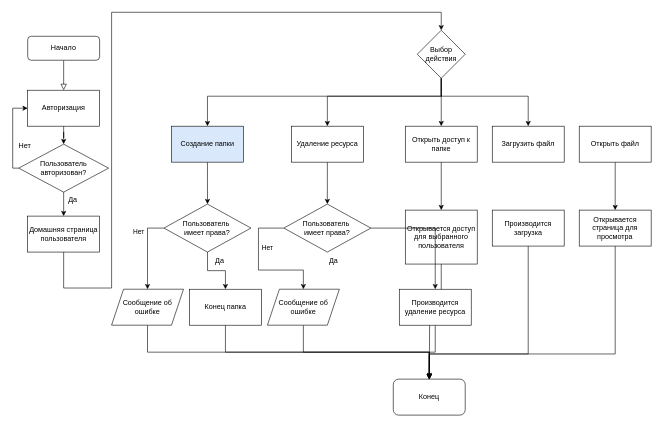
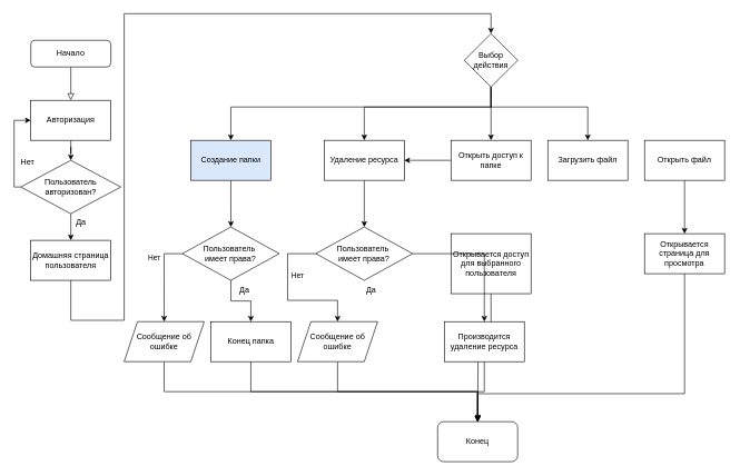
  <mxCell id="0" />
  <mxCell id="1" parent="0" />
  <mxCell id="2" value="" style="rounded=0;html=1;jettySize=auto;orthogonalLoop=1;fontSize=11;endArrow=block;endFill=0;endSize=8;strokeWidth=1;shadow=0;labelBackgroundColor=none;edgeStyle=orthogonalEdgeStyle;" parent="1" source="3" edge="1"><mxGeometry relative="1" as="geometry"><mxPoint x="105" y="150" as="targetPoint" /></mxGeometry></mxCell>
  <mxCell id="3" value="Начало" style="rounded=1;whiteSpace=wrap;html=1;fontSize=12;glass=0;strokeWidth=1;shadow=0;" parent="1" vertex="1"><mxGeometry x="45" y="60" width="120" height="40" as="geometry" /></mxCell>
  <mxCell id="4" value="" style="edgeStyle=orthogonalEdgeStyle;rounded=0;orthogonalLoop=1;jettySize=auto;html=1;" edge="1" parent="1" source="5" target="8"><mxGeometry relative="1" as="geometry" /></mxCell>
  <mxCell id="5" value="Авторизация" style="rounded=0;whiteSpace=wrap;html=1;" vertex="1" parent="1"><mxGeometry x="45" y="150" width="120" height="60" as="geometry" /></mxCell>
  <mxCell id="6" style="edgeStyle=orthogonalEdgeStyle;rounded=0;orthogonalLoop=1;jettySize=auto;html=1;entryX=0;entryY=0.5;entryDx=0;entryDy=0;" edge="1" parent="1" source="8" target="5"><mxGeometry relative="1" as="geometry"><Array as="points"><mxPoint x="20" y="280" /><mxPoint x="20" y="180" /></Array></mxGeometry></mxCell>
  <mxCell id="7" value="" style="edgeStyle=orthogonalEdgeStyle;rounded=0;orthogonalLoop=1;jettySize=auto;html=1;" edge="1" parent="1" source="8" target="10"><mxGeometry relative="1" as="geometry" /></mxCell>
  <mxCell id="8" value="Пользователь авторизован?" style="rhombus;whiteSpace=wrap;html=1;" vertex="1" parent="1"><mxGeometry x="30" y="240" width="150" height="80" as="geometry" /></mxCell>
  <mxCell id="9" style="edgeStyle=orthogonalEdgeStyle;rounded=0;orthogonalLoop=1;jettySize=auto;html=1;exitX=0.5;exitY=1;exitDx=0;exitDy=0;entryX=0.5;entryY=0;entryDx=0;entryDy=0;" edge="1" parent="1" source="10" target="15"><mxGeometry relative="1" as="geometry"><Array as="points"><mxPoint x="105" y="480" /><mxPoint x="185" y="480" /><mxPoint x="185" y="20" /><mxPoint x="735" y="20" /></Array></mxGeometry></mxCell>
  <mxCell id="10" value="Домашняя страница&lt;div&gt;пользователя&lt;/div&gt;" style="whiteSpace=wrap;html=1;" vertex="1" parent="1"><mxGeometry x="45" y="360" width="120" height="60" as="geometry" /></mxCell>
  <mxCell id="11" style="edgeStyle=orthogonalEdgeStyle;rounded=0;orthogonalLoop=1;jettySize=auto;html=1;entryX=0.5;entryY=0;entryDx=0;entryDy=0;" edge="1" parent="1" source="15" target="21"><mxGeometry relative="1" as="geometry"><Array as="points"><mxPoint x="734.91" y="160" /><mxPoint x="544.91" y="160" /></Array></mxGeometry></mxCell>
  <mxCell id="12" style="edgeStyle=orthogonalEdgeStyle;rounded=0;orthogonalLoop=1;jettySize=auto;html=1;entryX=0.5;entryY=0;entryDx=0;entryDy=0;" edge="1" parent="1" source="15" target="22"><mxGeometry relative="1" as="geometry"><Array as="points"><mxPoint x="735" y="160" /><mxPoint x="880" y="160" /></Array></mxGeometry></mxCell>
  <mxCell id="13" style="edgeStyle=orthogonalEdgeStyle;rounded=0;orthogonalLoop=1;jettySize=auto;html=1;entryX=0.5;entryY=0;entryDx=0;entryDy=0;" edge="1" parent="1" source="15" target="17"><mxGeometry relative="1" as="geometry" /></mxCell>
  <mxCell id="14" style="edgeStyle=orthogonalEdgeStyle;rounded=0;orthogonalLoop=1;jettySize=auto;html=1;entryX=0.5;entryY=0;entryDx=0;entryDy=0;" edge="1" parent="1" source="15" target="19"><mxGeometry relative="1" as="geometry"><Array as="points"><mxPoint x="734.91" y="160" /><mxPoint x="344.91" y="160" /></Array></mxGeometry></mxCell>
  <mxCell id="15" value="Выбор действия" style="rhombus;whiteSpace=wrap;html=1;" vertex="1" parent="1"><mxGeometry x="694.91" y="50" width="80" height="80" as="geometry" /></mxCell>
- <mxCell id="16" value="" style="edgeStyle=orthogonalEdgeStyle;rounded=0;orthogonalLoop=1;jettySize=auto;html=1;" edge="1" parent="1" source="17" target="27"><mxGeometry relative="1" as="geometry" /></mxCell>
+ <mxCell id="16" value="" style="edgeStyle=orthogonalEdgeStyle;rounded=0;orthogonalLoop=1;jettySize=auto;html=1;" edge="1" parent="1" source="17" target="21"><mxGeometry relative="1" as="geometry" /></mxCell>
  <mxCell id="17" value="Открыть доступ к папке" style="whiteSpace=wrap;html=1;" vertex="1" parent="1"><mxGeometry x="674.91" y="210" width="120" height="60" as="geometry" /></mxCell>
  <mxCell id="18" style="edgeStyle=orthogonalEdgeStyle;rounded=0;orthogonalLoop=1;jettySize=auto;html=1;exitX=0.5;exitY=1;exitDx=0;exitDy=0;" edge="1" parent="1" source="19" target="35"><mxGeometry relative="1" as="geometry" /></mxCell>
  <mxCell id="19" value="Создание папки" style="whiteSpace=wrap;html=1;fillColor=#dae8fc;" vertex="1" parent="1"><mxGeometry x="284.91" y="210" width="120" height="60" as="geometry" /></mxCell>
  <mxCell id="20" value="" style="edgeStyle=orthogonalEdgeStyle;rounded=0;orthogonalLoop=1;jettySize=auto;html=1;" edge="1" parent="1" source="21" target="38"><mxGeometry relative="1" as="geometry" /></mxCell>
  <mxCell id="21" value="Удаление ресурса" style="whiteSpace=wrap;html=1;" vertex="1" parent="1"><mxGeometry x="484.91" y="210" width="120" height="60" as="geometry" /></mxCell>
  <mxCell id="22" value="Загрузить файл" style="whiteSpace=wrap;html=1;" vertex="1" parent="1"><mxGeometry x="820" y="210" width="120" height="60" as="geometry" /></mxCell>
  <mxCell id="23" value="" style="edgeStyle=orthogonalEdgeStyle;rounded=0;orthogonalLoop=1;jettySize=auto;html=1;" edge="1" parent="1" source="24" target="31"><mxGeometry relative="1" as="geometry" /></mxCell>
  <mxCell id="24" value="Открыть файл" style="whiteSpace=wrap;html=1;" vertex="1" parent="1"><mxGeometry x="965.09" y="210" width="120" height="60" as="geometry" /></mxCell>
  <mxCell id="25" value="" style="edgeStyle=orthogonalEdgeStyle;rounded=0;orthogonalLoop=1;jettySize=auto;html=1;" edge="1" parent="1" target="38"><mxGeometry relative="1" as="geometry"><mxPoint x="544.91" y="410" as="sourcePoint" /></mxGeometry></mxCell>
  <mxCell id="26" style="edgeStyle=orthogonalEdgeStyle;rounded=0;orthogonalLoop=1;jettySize=auto;html=1;exitX=0.5;exitY=1;exitDx=0;exitDy=0;" edge="1" parent="1" source="27"><mxGeometry relative="1" as="geometry"><mxPoint x="715" y="630" as="targetPoint" /></mxGeometry></mxCell>
  <mxCell id="27" value="Открывается доступ для выбранного пользователя" style="whiteSpace=wrap;html=1;" vertex="1" parent="1"><mxGeometry x="674.91" y="350" width="120" height="90" as="geometry" /></mxCell>
- <mxCell id="28" style="edgeStyle=orthogonalEdgeStyle;rounded=0;orthogonalLoop=1;jettySize=auto;html=1;exitX=0.5;exitY=1;exitDx=0;exitDy=0;entryX=0.5;entryY=0;entryDx=0;entryDy=0;" edge="1" parent="1" source="29" target="43"><mxGeometry relative="1" as="geometry"><Array as="points"><mxPoint x="880" y="590" /><mxPoint x="715" y="590" /></Array></mxGeometry></mxCell>
- <mxCell id="29" value="Производится загрузка" style="whiteSpace=wrap;html=1;" vertex="1" parent="1"><mxGeometry x="820" y="350" width="120" height="60" as="geometry" /></mxCell>
  <mxCell id="30" style="edgeStyle=orthogonalEdgeStyle;rounded=0;orthogonalLoop=1;jettySize=auto;html=1;exitX=0.5;exitY=1;exitDx=0;exitDy=0;" edge="1" parent="1" source="31" target="43"><mxGeometry relative="1" as="geometry"><Array as="points"><mxPoint x="1025" y="590" /><mxPoint x="715" y="590" /></Array></mxGeometry></mxCell>
  <mxCell id="31" value="Открывается страница для просмотра" style="whiteSpace=wrap;html=1;" vertex="1" parent="1"><mxGeometry x="965.09" y="350" width="120" height="60" as="geometry" /></mxCell>
  <mxCell id="32" value="" style="edgeStyle=orthogonalEdgeStyle;rounded=0;orthogonalLoop=1;jettySize=auto;html=1;" edge="1" parent="1" source="35" target="40"><mxGeometry relative="1" as="geometry" /></mxCell>
  <mxCell id="33" style="edgeStyle=orthogonalEdgeStyle;rounded=0;orthogonalLoop=1;jettySize=auto;html=1;exitX=0;exitY=0.5;exitDx=0;exitDy=0;entryX=0.5;entryY=0;entryDx=0;entryDy=0;" edge="1" parent="1" source="35" target="45"><mxGeometry relative="1" as="geometry" /></mxCell>
  <mxCell id="34" value="Нет&lt;div&gt;&lt;br&gt;&lt;/div&gt;" style="edgeLabel;html=1;align=center;verticalAlign=middle;resizable=0;points=[];" vertex="1" connectable="0" parent="33"><mxGeometry x="-0.389" relative="1" as="geometry"><mxPoint x="-15" as="offset" /></mxGeometry></mxCell>
  <mxCell id="35" value="Пользователь&amp;nbsp;&lt;div&gt;имеет права?&lt;/div&gt;" style="rhombus;whiteSpace=wrap;html=1;" vertex="1" parent="1"><mxGeometry x="272.35" y="340" width="145.13" height="80" as="geometry" /></mxCell>
  <mxCell id="36" value="" style="edgeStyle=orthogonalEdgeStyle;rounded=0;orthogonalLoop=1;jettySize=auto;html=1;" edge="1" parent="1" source="38" target="42"><mxGeometry relative="1" as="geometry" /></mxCell>
  <mxCell id="37" style="edgeStyle=orthogonalEdgeStyle;rounded=0;orthogonalLoop=1;jettySize=auto;html=1;exitX=0;exitY=0.5;exitDx=0;exitDy=0;entryX=0.5;entryY=0;entryDx=0;entryDy=0;" edge="1" parent="1" source="38" target="47"><mxGeometry relative="1" as="geometry"><Array as="points"><mxPoint x="430" y="380" /><mxPoint x="430" y="450" /><mxPoint x="505" y="450" /></Array></mxGeometry></mxCell>
  <mxCell id="38" value="Пользователь&amp;nbsp;&lt;div&gt;имеет права?&lt;/div&gt;" style="rhombus;whiteSpace=wrap;html=1;" vertex="1" parent="1"><mxGeometry x="472.34" y="340" width="145.14" height="80" as="geometry" /></mxCell>
  <mxCell id="39" style="edgeStyle=orthogonalEdgeStyle;rounded=0;orthogonalLoop=1;jettySize=auto;html=1;exitX=0.5;exitY=1;exitDx=0;exitDy=0;" edge="1" parent="1" source="40"><mxGeometry relative="1" as="geometry"><mxPoint x="714.91" y="632" as="targetPoint" /></mxGeometry></mxCell>
  <mxCell id="40" value="Конец папка" style="rounded=0;whiteSpace=wrap;html=1;" vertex="1" parent="1"><mxGeometry x="314.91" y="482" width="120" height="60" as="geometry" /></mxCell>
  <mxCell id="41" value="" style="edgeStyle=orthogonalEdgeStyle;rounded=0;orthogonalLoop=1;jettySize=auto;html=1;" edge="1" parent="1" source="42" target="43"><mxGeometry relative="1" as="geometry" /></mxCell>
  <mxCell id="42" value="Производится удаление ресурса" style="rounded=0;whiteSpace=wrap;html=1;" vertex="1" parent="1"><mxGeometry x="664.91" y="482" width="120" height="60" as="geometry" /></mxCell>
  <mxCell id="43" value="Конец" style="rounded=1;whiteSpace=wrap;html=1;" vertex="1" parent="1"><mxGeometry x="654.91" y="632" width="120" height="60" as="geometry" /></mxCell>
  <mxCell id="44" style="edgeStyle=orthogonalEdgeStyle;rounded=0;orthogonalLoop=1;jettySize=auto;html=1;exitX=0.5;exitY=1;exitDx=0;exitDy=0;" edge="1" parent="1" source="45" target="43"><mxGeometry relative="1" as="geometry" /></mxCell>
  <mxCell id="45" value="Сообщение об ошибке" style="shape=parallelogram;perimeter=parallelogramPerimeter;whiteSpace=wrap;html=1;fixedSize=1;" vertex="1" parent="1"><mxGeometry x="184.91" y="482" width="120" height="60" as="geometry" /></mxCell>
  <mxCell id="46" style="edgeStyle=orthogonalEdgeStyle;rounded=0;orthogonalLoop=1;jettySize=auto;html=1;exitX=0.5;exitY=1;exitDx=0;exitDy=0;entryX=0.5;entryY=0;entryDx=0;entryDy=0;" edge="1" parent="1" source="47" target="43"><mxGeometry relative="1" as="geometry" /></mxCell>
  <mxCell id="47" value="Сообщение об ошибке" style="shape=parallelogram;perimeter=parallelogramPerimeter;whiteSpace=wrap;html=1;fixedSize=1;" vertex="1" parent="1"><mxGeometry x="444.91" y="482" width="120" height="60" as="geometry" /></mxCell>
  <mxCell id="48" value="Да" style="text;html=1;align=center;verticalAlign=middle;resizable=0;points=[];autosize=1;strokeColor=none;fillColor=none;" vertex="1" parent="1"><mxGeometry x="345" y="420" width="40" height="30" as="geometry" /></mxCell>
  <mxCell id="49" value="Да" style="text;html=1;align=center;verticalAlign=middle;resizable=0;points=[];autosize=1;strokeColor=none;fillColor=none;" vertex="1" parent="1"><mxGeometry x="100" y="318" width="40" height="30" as="geometry" /></mxCell>
  <mxCell id="50" value="Нет" style="text;html=1;align=center;verticalAlign=middle;resizable=0;points=[];autosize=1;strokeColor=none;fillColor=none;" vertex="1" parent="1"><mxGeometry x="20" y="228" width="40" height="30" as="geometry" /></mxCell>
  <mxCell id="51" value="Нет&lt;div&gt;&lt;br&gt;&lt;/div&gt;" style="edgeLabel;html=1;align=center;verticalAlign=middle;resizable=0;points=[];" vertex="1" connectable="0" parent="1"><mxGeometry x="444.906" y="419.999" as="geometry" /></mxCell>
  <mxCell id="52" value="Да" style="text;html=1;align=center;verticalAlign=middle;resizable=0;points=[];autosize=1;strokeColor=none;fillColor=none;" vertex="1" parent="1"><mxGeometry x="534.91" y="420" width="40" height="30" as="geometry" /></mxCell>
